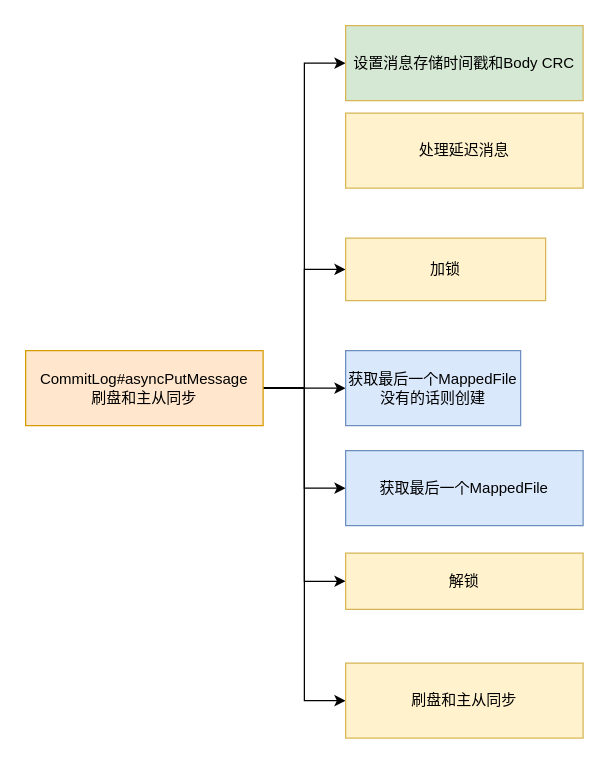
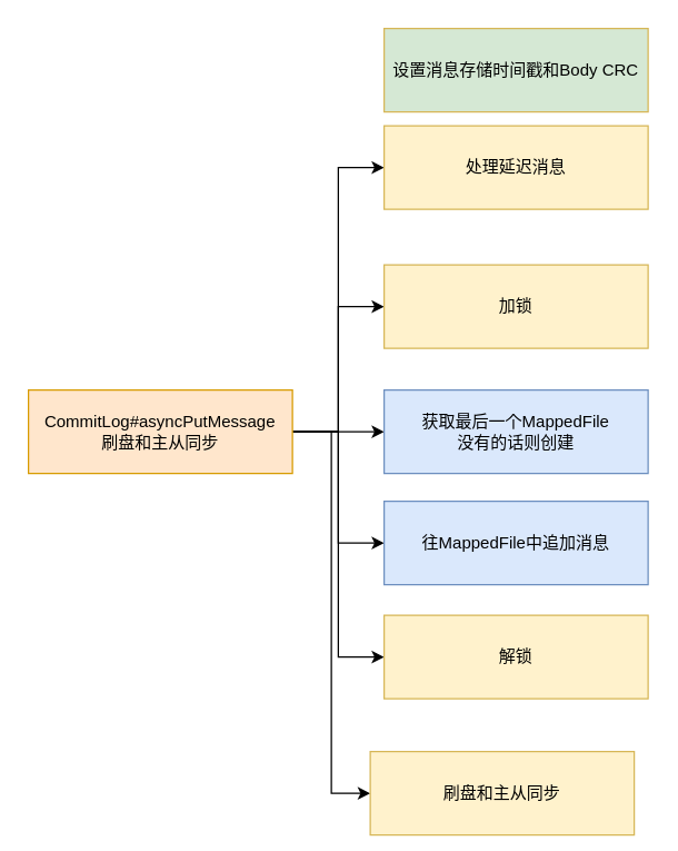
  <mxCell id="0" />
  <mxCell id="1" parent="0" />
- <mxCell id="2" style="edgeStyle=orthogonalEdgeStyle;rounded=0;orthogonalLoop=1;jettySize=auto;html=1;exitX=1;exitY=0.5;exitDx=0;exitDy=0;entryX=0;entryY=0.5;entryDx=0;entryDy=0;" edge="1" parent="1" source="9" target="10"><mxGeometry relative="1" as="geometry" /></mxCell>
+ <mxCell id="3" style="edgeStyle=orthogonalEdgeStyle;rounded=0;orthogonalLoop=1;jettySize=auto;html=1;exitX=1;exitY=0.5;exitDx=0;exitDy=0;entryX=0;entryY=0.5;entryDx=0;entryDy=0;" edge="1" parent="1" source="9" target="11"><mxGeometry relative="1" as="geometry" /></mxCell>
  <mxCell id="4" style="edgeStyle=orthogonalEdgeStyle;rounded=0;orthogonalLoop=1;jettySize=auto;html=1;exitX=1;exitY=0.5;exitDx=0;exitDy=0;entryX=0;entryY=0.5;entryDx=0;entryDy=0;" edge="1" parent="1" source="9" target="12"><mxGeometry relative="1" as="geometry" /></mxCell>
  <mxCell id="5" style="edgeStyle=orthogonalEdgeStyle;rounded=0;orthogonalLoop=1;jettySize=auto;html=1;exitX=1;exitY=0.5;exitDx=0;exitDy=0;entryX=0;entryY=0.5;entryDx=0;entryDy=0;" edge="1" parent="1" source="9" target="15"><mxGeometry relative="1" as="geometry" /></mxCell>
  <mxCell id="6" style="edgeStyle=orthogonalEdgeStyle;rounded=0;orthogonalLoop=1;jettySize=auto;html=1;exitX=1;exitY=0.5;exitDx=0;exitDy=0;entryX=0;entryY=0.5;entryDx=0;entryDy=0;" edge="1" parent="1" source="9" target="16"><mxGeometry relative="1" as="geometry" /></mxCell>
  <mxCell id="7" style="edgeStyle=orthogonalEdgeStyle;rounded=0;orthogonalLoop=1;jettySize=auto;html=1;exitX=1;exitY=0.5;exitDx=0;exitDy=0;entryX=0;entryY=0.5;entryDx=0;entryDy=0;" edge="1" parent="1" source="9" target="13"><mxGeometry relative="1" as="geometry" /></mxCell>
  <mxCell id="8" style="edgeStyle=orthogonalEdgeStyle;rounded=0;orthogonalLoop=1;jettySize=auto;html=1;exitX=1;exitY=0.5;exitDx=0;exitDy=0;entryX=0;entryY=0.5;entryDx=0;entryDy=0;" edge="1" parent="1" source="9" target="14"><mxGeometry relative="1" as="geometry" /></mxCell>
  <mxCell id="9" value="CommitLog#asyncPutMessage&lt;br&gt;刷盘和主从同步" style="rounded=0;whiteSpace=wrap;html=1;fillColor=#ffe6cc;strokeColor=#d79b00;" vertex="1" parent="1"><mxGeometry x="20" y="280" width="190" height="60" as="geometry" /></mxCell>
  <mxCell id="10" value="设置消息存储时间戳和Body CRC" style="rounded=0;whiteSpace=wrap;html=1;fillColor=#d5e8d4;strokeColor=#d6b656;" vertex="1" parent="1"><mxGeometry x="276" y="20" width="190" height="60" as="geometry" /></mxCell>
  <mxCell id="11" value="处理延迟消息" style="rounded=0;whiteSpace=wrap;html=1;fillColor=#fff2cc;strokeColor=#d6b656;" vertex="1" parent="1"><mxGeometry x="276" y="90" width="190" height="60" as="geometry" /></mxCell>
- <mxCell id="12" value="加锁" style="rounded=0;whiteSpace=wrap;html=1;fillColor=#fff2cc;strokeColor=#d6b656;" vertex="1" parent="1"><mxGeometry x="276" y="190" width="160" height="50" as="geometry" /></mxCell>
- <mxCell id="13" value="解锁" style="rounded=0;whiteSpace=wrap;html=1;fillColor=#fff2cc;strokeColor=#d6b656;" vertex="1" parent="1"><mxGeometry x="276" y="442" width="190" height="45" as="geometry" /></mxCell>
- <mxCell id="14" value="刷盘和主从同步" style="rounded=0;whiteSpace=wrap;html=1;fillColor=#fff2cc;strokeColor=#d6b656;" vertex="1" parent="1"><mxGeometry x="276" y="530" width="190" height="60" as="geometry" /></mxCell>
- <mxCell id="15" value="获取最后一个MappedFile&lt;br&gt;没有的话则创建" style="rounded=0;whiteSpace=wrap;html=1;fillColor=#dae8fc;strokeColor=#6c8ebf;" vertex="1" parent="1"><mxGeometry x="276" y="280" width="140" height="60" as="geometry" /></mxCell>
- <mxCell id="16" value="获取最后一个MappedFile" style="rounded=0;whiteSpace=wrap;html=1;fillColor=#dae8fc;strokeColor=#6c8ebf;" vertex="1" parent="1"><mxGeometry x="276" y="360" width="190" height="60" as="geometry" /></mxCell>
+ <mxCell id="12" value="加锁" style="rounded=0;whiteSpace=wrap;html=1;fillColor=#fff2cc;strokeColor=#d6b656;" vertex="1" parent="1"><mxGeometry x="276" y="190" width="190" height="60" as="geometry" /></mxCell>
+ <mxCell id="13" value="解锁" style="rounded=0;whiteSpace=wrap;html=1;fillColor=#fff2cc;strokeColor=#d6b656;" vertex="1" parent="1"><mxGeometry x="276" y="442" width="190" height="60" as="geometry" /></mxCell>
+ <mxCell id="14" value="刷盘和主从同步" style="rounded=0;whiteSpace=wrap;html=1;fillColor=#fff2cc;strokeColor=#d6b656;" vertex="1" parent="1"><mxGeometry x="266" y="540" width="190" height="60" as="geometry" /></mxCell>
+ <mxCell id="15" value="获取最后一个MappedFile&lt;br&gt;没有的话则创建" style="rounded=0;whiteSpace=wrap;html=1;fillColor=#dae8fc;strokeColor=#6c8ebf;" vertex="1" parent="1"><mxGeometry x="276" y="280" width="190" height="60" as="geometry" /></mxCell>
+ <mxCell id="16" value="往MappedFile中追加消息" style="rounded=0;whiteSpace=wrap;html=1;fillColor=#dae8fc;strokeColor=#6c8ebf;" vertex="1" parent="1"><mxGeometry x="276" y="360" width="190" height="60" as="geometry" /></mxCell>
